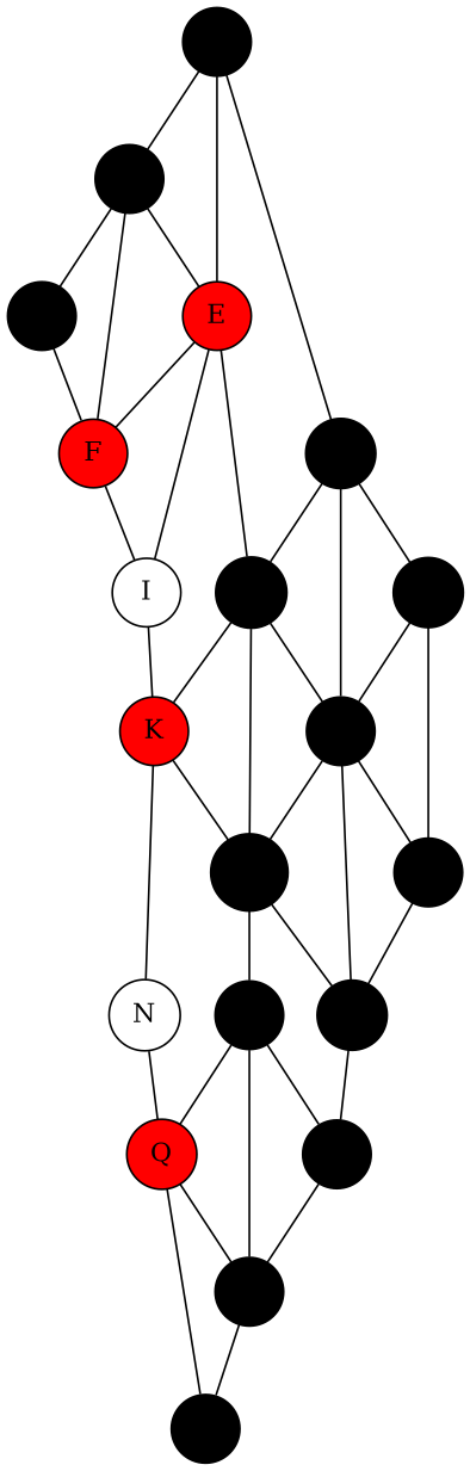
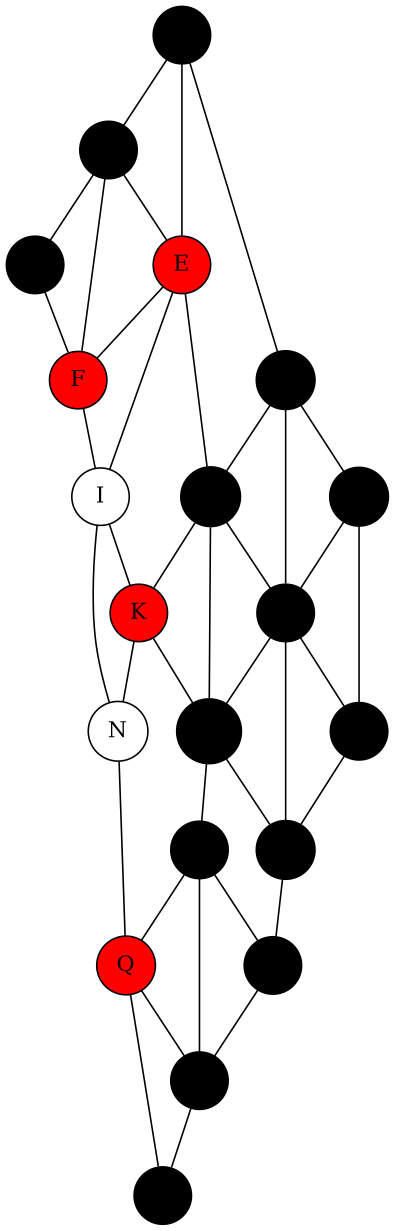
  graph {
    node [color=black shape=circle style=filled]
    A
    B
    D
    E [fillcolor=red]
    C
    F [fillcolor=red]
    G
    H
    J
    I [style=solid]
    L
    K [fillcolor=red]
    M
    O
    N [style=solid]
    P
    Q [fillcolor=red]
    R
    S
    T
    A -- B
    A -- D
    A -- E
    B -- E
    B -- C
    B -- F
    D -- G
    D -- H
    D -- J
    E -- F
    E -- H
    E -- I
    C -- F
    F -- I
    G -- J
    G -- L
    H -- J
    H -- K
    H -- M
    J -- L
    J -- M
    J -- O
    I -- K
+   I -- N
    L -- O
    K -- M
    K -- N
    M -- O
    M -- P
    O -- R
    N -- Q
    P -- Q
    P -- R
    P -- S
    Q -- S
    Q -- T
    R -- S
    S -- T
  }
